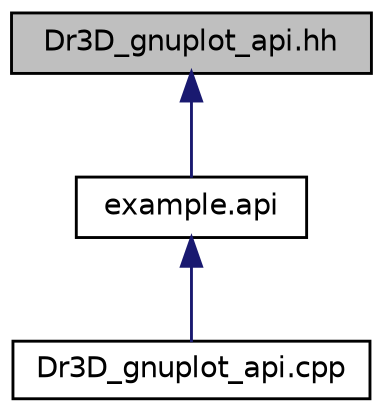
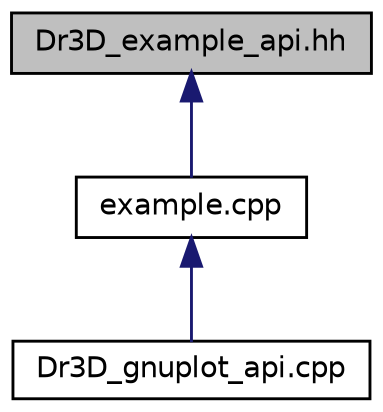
  digraph {
    node [color=black fillcolor=white fontname=Helvetica fontsize=10 shape=record style=filled]
    edge [color=midnightblue dir=back fontname=Helvetica fontsize=10 labelfontname=Helvetica labelfontsize=10 style=solid]
-   n1 [fillcolor=grey75 fontcolor=black height=0.2 label="Dr3D_gnuplot_api.hh" width=0.4]
-   n2 [height=0.2 label="example.api" width=0.4]
+   n1 [fillcolor=grey75 fontcolor=black height=0.2 label="Dr3D_example_api.hh" width=0.4]
+   n2 [height=0.2 label="example.cpp" width=0.4]
    n3 [height=0.2 label="Dr3D_gnuplot_api.cpp" width=0.4]
    n1 -> n2
    n2 -> n3
  }
